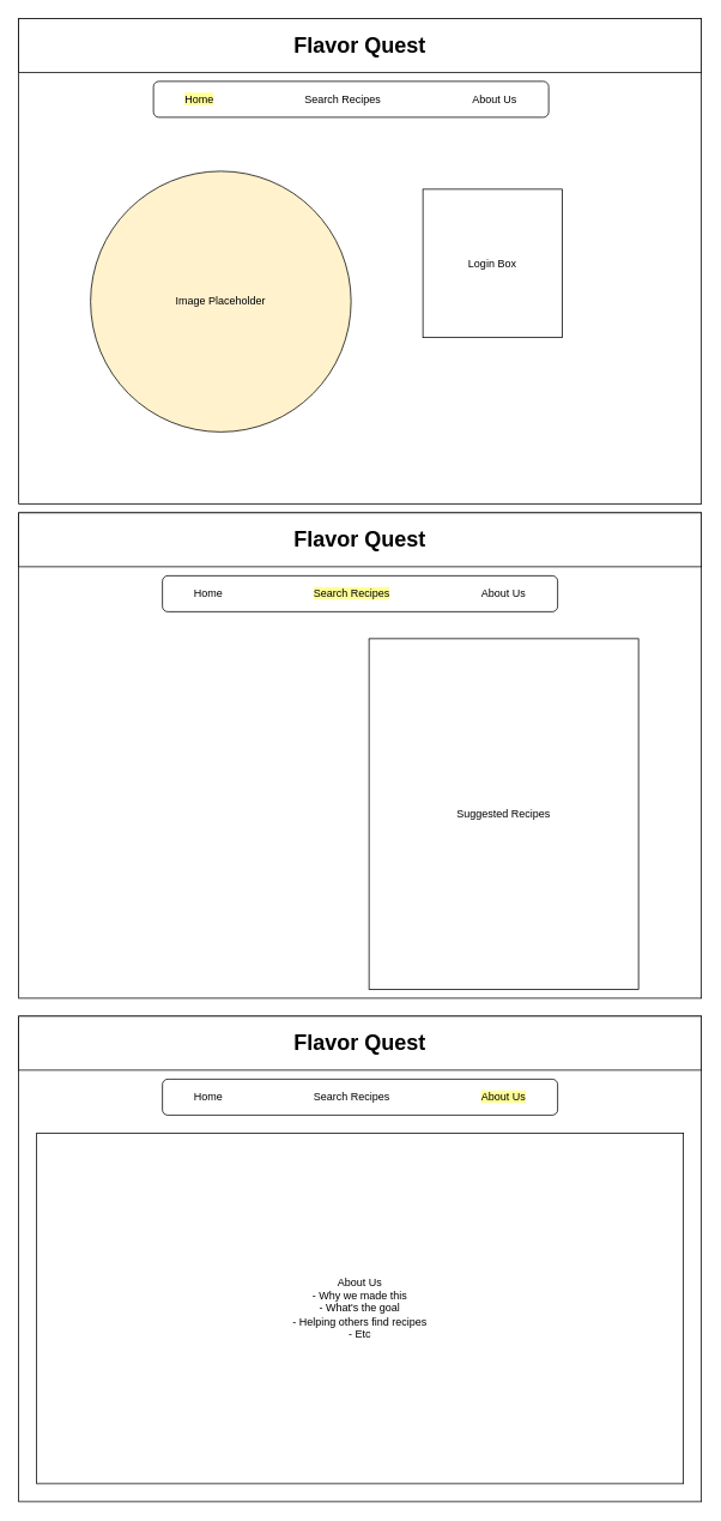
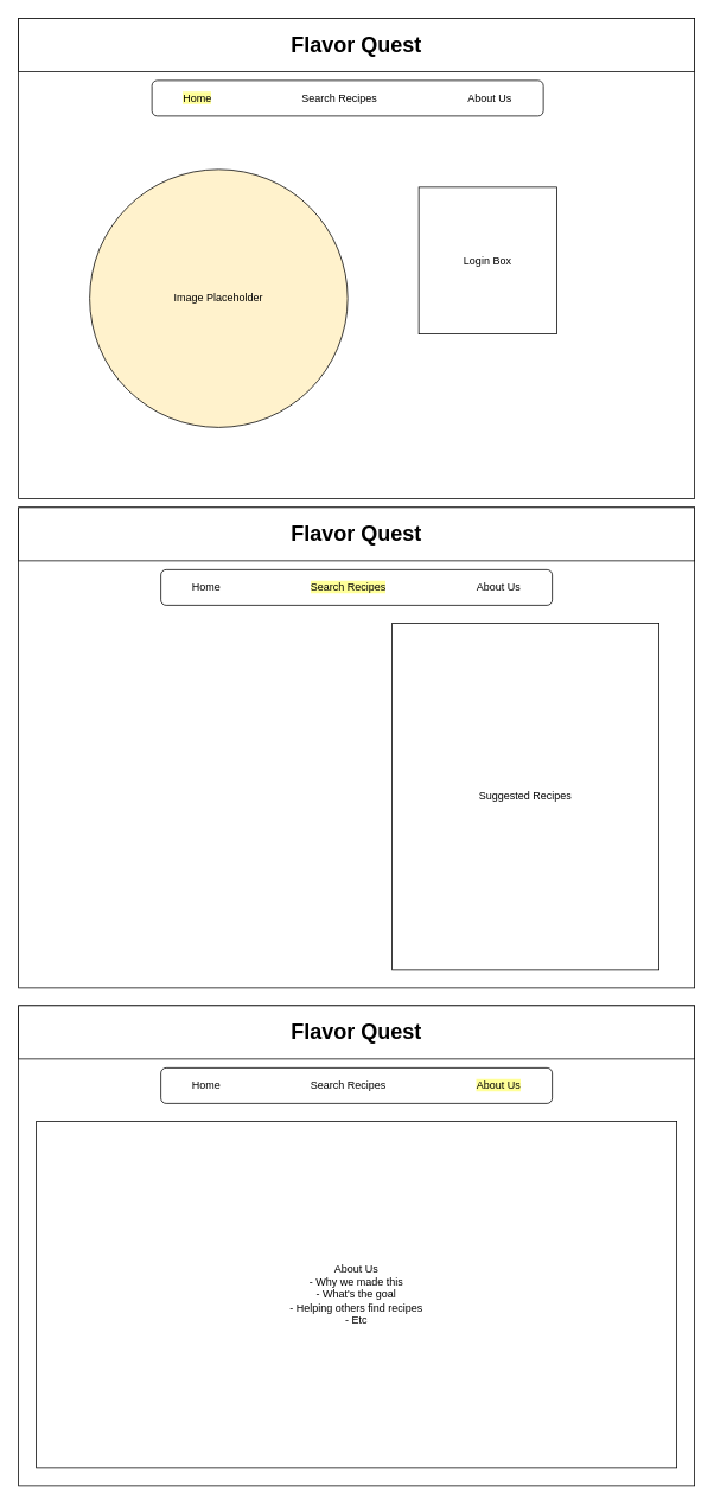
  <mxCell id="0" />
  <mxCell id="1" parent="0" />
  <mxCell id="2" value="" style="rounded=0;whiteSpace=wrap;html=1;" vertex="1" parent="1"><mxGeometry x="20" y="20" width="760" height="540" as="geometry" /></mxCell>
  <mxCell id="3" value="&lt;h1&gt;&lt;b&gt;Flavor Quest&lt;/b&gt;&lt;/h1&gt;" style="rounded=0;whiteSpace=wrap;html=1;" vertex="1" parent="1"><mxGeometry x="20" y="20" width="760" height="60" as="geometry" /></mxCell>
  <mxCell id="4" value="&lt;span style=&quot;background-color: rgb(255, 255, 153);&quot;&gt;Home&lt;/span&gt;&lt;span style=&quot;white-space: pre;&quot;&gt;&#09;&lt;/span&gt;&lt;span style=&quot;white-space: pre;&quot;&gt;&#09;&lt;span style=&quot;white-space: pre;&quot;&gt;&#09;&lt;/span&gt;&lt;/span&gt;&lt;span style=&quot;white-space: pre;&quot;&gt;&#09;&lt;/span&gt;Search Recipes&lt;span style=&quot;white-space: pre;&quot;&gt;&#09;&lt;/span&gt;&lt;span style=&quot;white-space: pre;&quot;&gt;&#09;&lt;/span&gt;&lt;span style=&quot;white-space: pre;&quot;&gt;&#09;&lt;span style=&quot;white-space: pre;&quot;&gt;&#09;&lt;/span&gt;&lt;/span&gt;About Us" style="rounded=1;whiteSpace=wrap;html=1;" vertex="1" parent="1"><mxGeometry x="170" y="90" width="440" height="40" as="geometry" /></mxCell>
  <mxCell id="5" value="Image Placeholder" style="ellipse;whiteSpace=wrap;html=1;aspect=fixed;fillColor=#fff2cc;" vertex="1" parent="1"><mxGeometry x="100" y="190" width="290" height="290" as="geometry" /></mxCell>
  <mxCell id="6" value="Login Box" style="whiteSpace=wrap;html=1;aspect=fixed;" vertex="1" parent="1"><mxGeometry x="470" y="210" width="155" height="165" as="geometry" /></mxCell>
  <mxCell id="7" value="" style="rounded=0;whiteSpace=wrap;html=1;" vertex="1" parent="1"><mxGeometry x="20" y="570" width="760" height="540" as="geometry" /></mxCell>
  <mxCell id="8" value="" style="rounded=0;whiteSpace=wrap;html=1;" vertex="1" parent="1"><mxGeometry x="20" y="1130" width="760" height="540" as="geometry" /></mxCell>
  <mxCell id="9" value="&lt;h1&gt;&lt;b&gt;Flavor Quest&lt;/b&gt;&lt;/h1&gt;" style="rounded=0;whiteSpace=wrap;html=1;" vertex="1" parent="1"><mxGeometry x="20" y="1130" width="760" height="60" as="geometry" /></mxCell>
  <mxCell id="10" value="&lt;h1&gt;&lt;b&gt;Flavor Quest&lt;/b&gt;&lt;/h1&gt;" style="rounded=0;whiteSpace=wrap;html=1;" vertex="1" parent="1"><mxGeometry x="20" y="570" width="760" height="60" as="geometry" /></mxCell>
  <mxCell id="11" value="Home&lt;span style=&quot;white-space: pre;&quot;&gt;&#09;&lt;/span&gt;&lt;span style=&quot;white-space: pre;&quot;&gt;&#09;&lt;span style=&quot;white-space: pre;&quot;&gt;&#09;&lt;/span&gt;&lt;/span&gt;&lt;span style=&quot;white-space: pre;&quot;&gt;&#09;&lt;/span&gt;Search Recipes&lt;span style=&quot;white-space: pre;&quot;&gt;&#09;&lt;/span&gt;&lt;span style=&quot;white-space: pre;&quot;&gt;&#09;&lt;/span&gt;&lt;span style=&quot;white-space: pre;&quot;&gt;&#09;&lt;span style=&quot;white-space: pre;&quot;&gt;&#09;&lt;/span&gt;&lt;/span&gt;&lt;span style=&quot;background-color: rgb(255, 255, 153);&quot;&gt;About Us&lt;/span&gt;" style="rounded=1;whiteSpace=wrap;html=1;" vertex="1" parent="1"><mxGeometry x="180" y="1200" width="440" height="40" as="geometry" /></mxCell>
  <mxCell id="12" value="Home&lt;span style=&quot;white-space: pre;&quot;&gt;&#09;&lt;/span&gt;&lt;span style=&quot;white-space: pre;&quot;&gt;&#09;&lt;span style=&quot;white-space: pre;&quot;&gt;&#09;&lt;/span&gt;&lt;/span&gt;&lt;span style=&quot;white-space: pre;&quot;&gt;&#09;&lt;/span&gt;&lt;span style=&quot;background-color: rgb(255, 255, 153);&quot;&gt;Search Recipes&lt;/span&gt;&lt;span style=&quot;white-space: pre;&quot;&gt;&#09;&lt;/span&gt;&lt;span style=&quot;white-space: pre;&quot;&gt;&#09;&lt;/span&gt;&lt;span style=&quot;white-space: pre;&quot;&gt;&#09;&lt;span style=&quot;white-space: pre;&quot;&gt;&#09;&lt;/span&gt;&lt;/span&gt;About Us" style="rounded=1;whiteSpace=wrap;html=1;" vertex="1" parent="1"><mxGeometry x="180" y="640" width="440" height="40" as="geometry" /></mxCell>
  <mxCell id="13" value="About Us&lt;div&gt;- Why we made this&lt;/div&gt;&lt;div&gt;- What's the goal&lt;/div&gt;&lt;div&gt;- Helping others find recipes&lt;/div&gt;&lt;div&gt;- Etc&lt;/div&gt;" style="rounded=0;whiteSpace=wrap;html=1;" vertex="1" parent="1"><mxGeometry x="40" y="1260" width="720" height="390" as="geometry" /></mxCell>
- <mxCell id="14" value="Suggested Recipes" style="rounded=0;whiteSpace=wrap;html=1;" vertex="1" parent="1"><mxGeometry x="410" y="710" width="300" height="390" as="geometry" /></mxCell>
+ <mxCell id="14" value="Suggested Recipes" style="rounded=0;whiteSpace=wrap;html=1;" vertex="1" parent="1"><mxGeometry x="440" y="700" width="300" height="390" as="geometry" /></mxCell>
